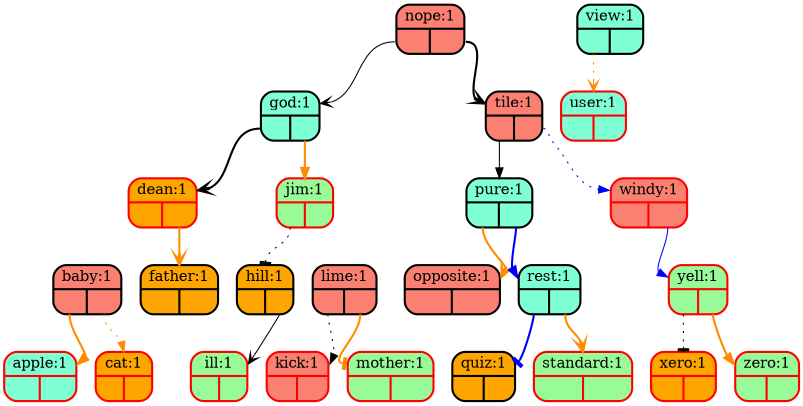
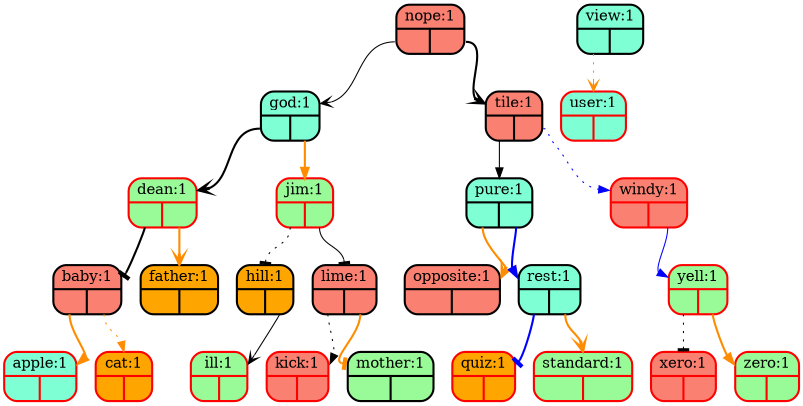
  digraph {
    node [color=red fillcolor=salmon penwidth=2 shape=Mrecord style=filled]
    edge [arrowhead=normal color=black headport=f0 style=bold tailport=f2]
    n1 [color=black label="{<f0>nope:1|{<f1>|<f2>}}"]
    n2 [color=black fillcolor=aquamarine label="{<f0>god:1|{<f1>|<f2>}}"]
    n3 [color=black label="{<f0>tile:1|{<f1>|<f2>}}"]
-   n4 [fillcolor=orange label="{<f0>dean:1|{<f1>|<f2>}}"]
+   n4 [fillcolor=palegreen label="{<f0>dean:1|{<f1>|<f2>}}"]
    n5 [fillcolor=palegreen label="{<f0>jim:1|{<f1>|<f2>}}"]
    n6 [color=black fillcolor=aquamarine label="{<f0>pure:1|{<f1>|<f2>}}"]
    n7 [label="{<f0>windy:1|{<f1>|<f2>}}"]
    n8 [color=black label="{<f0>baby:1|{<f1>|<f2>}}"]
    n9 [color=black fillcolor=orange label="{<f0>father:1|{<f1>|<f2>}}"]
    n10 [color=black fillcolor=orange label="{<f0>hill:1|{<f1>|<f2>}}"]
    n11 [color=black label="{<f0>lime:1|{<f1>|<f2>}}"]
    n12 [fillcolor=aquamarine label="{<f0>apple:1|{<f1>|<f2>}}"]
    n13 [fillcolor=orange label="{<f0>cat:1|{<f1>|<f2>}}"]
    n14 [fillcolor=palegreen label="{<f0>ill:1|{<f1>|<f2>}}"]
    n15 [label="{<f0>kick:1|{<f1>|<f2>}}"]
-   n16 [fillcolor=palegreen label="{<f0>mother:1|{<f1>|<f2>}}"]
+   n16 [color=black fillcolor=palegreen label="{<f0>mother:1|{<f1>|<f2>}}"]
    n17 [color=black label="{<f0>opposite:1|{<f1>|<f2>}}"]
    n18 [color=black fillcolor=aquamarine label="{<f0>rest:1|{<f1>|<f2>}}"]
    n19 [fillcolor=palegreen label="{<f0>yell:1|{<f1>|<f2>}}"]
-   n20 [color=black fillcolor=orange label="{<f0>quiz:1|{<f1>|<f2>}}"]
+   n20 [fillcolor=orange label="{<f0>quiz:1|{<f1>|<f2>}}"]
    n21 [fillcolor=palegreen label="{<f0>standard:1|{<f1>|<f2>}}"]
    n22 [color=black fillcolor=aquamarine label="{<f0>view:1|{<f1>|<f2>}}"]
    n23 [fillcolor=aquamarine label="{<f0>user:1|{<f1>|<f2>}}"]
-   n24 [fillcolor=orange label="{<f0>xero:1|{<f1>|<f2>}}"]
+   n24 [label="{<f0>xero:1|{<f1>|<f2>}}"]
    n25 [fillcolor=palegreen label="{<f0>zero:1|{<f1>|<f2>}}"]
    n1 -> n2 [arrowhead=vee style=solid tailport=f1]
    n1 -> n3 [arrowhead=vee]
    n2 -> n4 [arrowhead=vee tailport=f1]
    n2 -> n5 [color=darkorange]
    n3 -> n6 [style=solid tailport=f1]
    n3 -> n7 [color=blue style=dotted]
+   n4 -> n8 [arrowhead=tee tailport=f1]
    n4 -> n9 [arrowhead=vee color=darkorange]
    n5 -> n10 [arrowhead=tee style=dotted tailport=f1]
+   n5 -> n11 [arrowhead=tee style=solid]
    n6 -> n17 [arrowhead=vee color=darkorange tailport=f1]
    n6 -> n18 [color=blue]
    n7 -> n19 [color=blue style=solid]
    n8 -> n12 [color=darkorange tailport=f1]
    n8 -> n13 [color=darkorange style=dotted]
    n10 -> n14 [arrowhead=vee style=solid]
    n11 -> n15 [style=dotted tailport=f1]
    n11 -> n16 [arrowhead=tee color=darkorange]
    n18 -> n20 [arrowhead=tee color=blue tailport=f1]
    n18 -> n21 [arrowhead=vee color=darkorange]
    n19 -> n24 [arrowhead=tee style=dotted tailport=f1]
    n19 -> n25 [color=darkorange]
    n22 -> n23 [arrowhead=vee color=darkorange style=dotted tailport=f1]
  }
